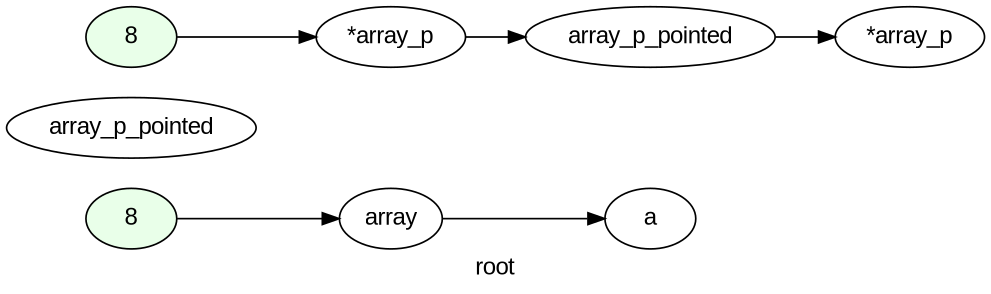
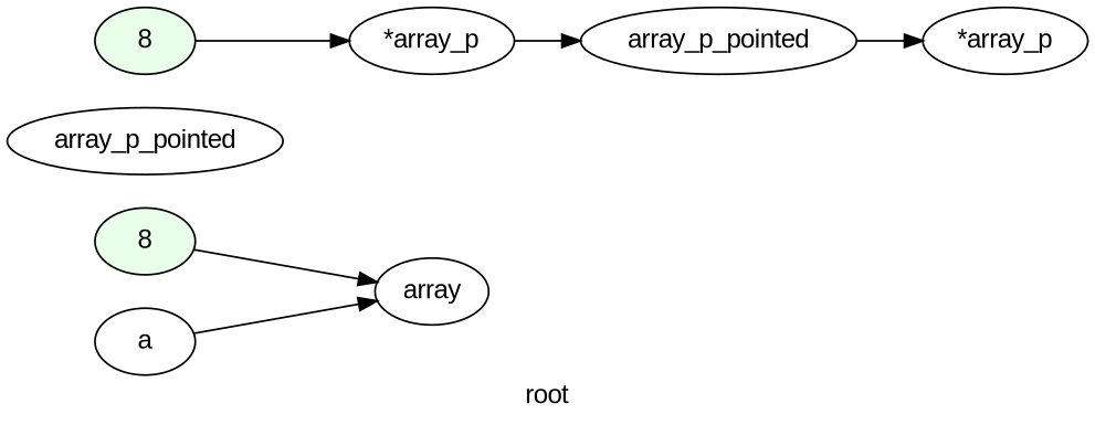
  digraph {
    fontname="Liberation Sans"
    label=root
    rankdir=LR
    node [fontname="Liberation Sans" startingline=9]
    edge [fontname="Liberation Sans"]
    n1 [fillcolor="#E9FFE9" label=8 startingline=5 style=filled]
    n2 [label=array startingline=5]
    n3 [label=a startingline=6]
    n4 [label=array_p_pointed startingline=8]
    n5 [fillcolor="#E9FFE9" label=8 style=filled]
    n6 [label="*array_p"]
    n7 [label=array_p_pointed]
    n8 [label="*array_p" startingline=10]
    n1 -> n2
-   n2 -> n3
+   n3 -> n2
    n5 -> n6
    n6 -> n7
    n7 -> n8
  }
